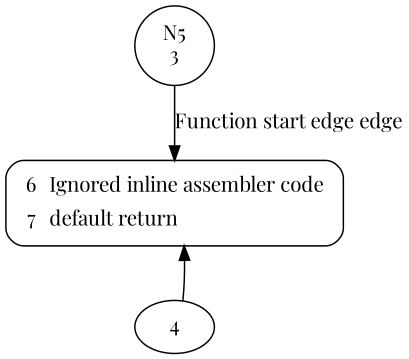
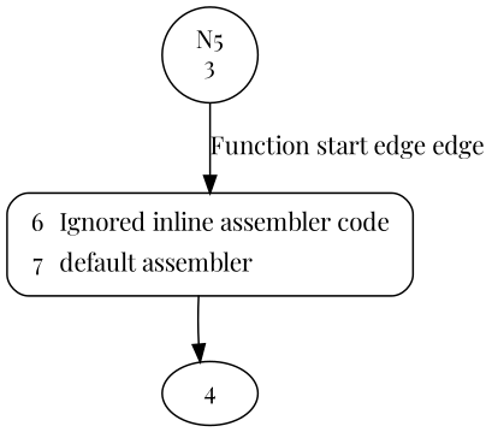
  digraph {
    fontname="Playfair Display"
    node [fontname="Playfair Display"]
    edge [fontname="Playfair Display"]
    n1 [label="N5\n3" shape=circle]
-   n2 [fillcolor=white label=<<table border="0" cellborder="0" cellpadding="3" bgcolor="white"><tr><td align="right">6</td><td align="left">Ignored inline assembler code</td></tr><tr><td align="right">7</td><td align="left">default return</td></tr></table>> penwidth=1 shape=Mrecord style="filled,bold"]
+   n2 [fillcolor=white label=<<table border="0" cellborder="0" cellpadding="3" bgcolor="white"><tr><td align="right">6</td><td align="left">Ignored inline assembler code</td></tr><tr><td align="right">7</td><td align="left">default assembler</td></tr></table>> penwidth=1 shape=Mrecord style="filled,bold"]
    4
    n1 -> n2 [label="Function start edge edge"]
-   4 -> n2
+   n2 -> 4
  }
